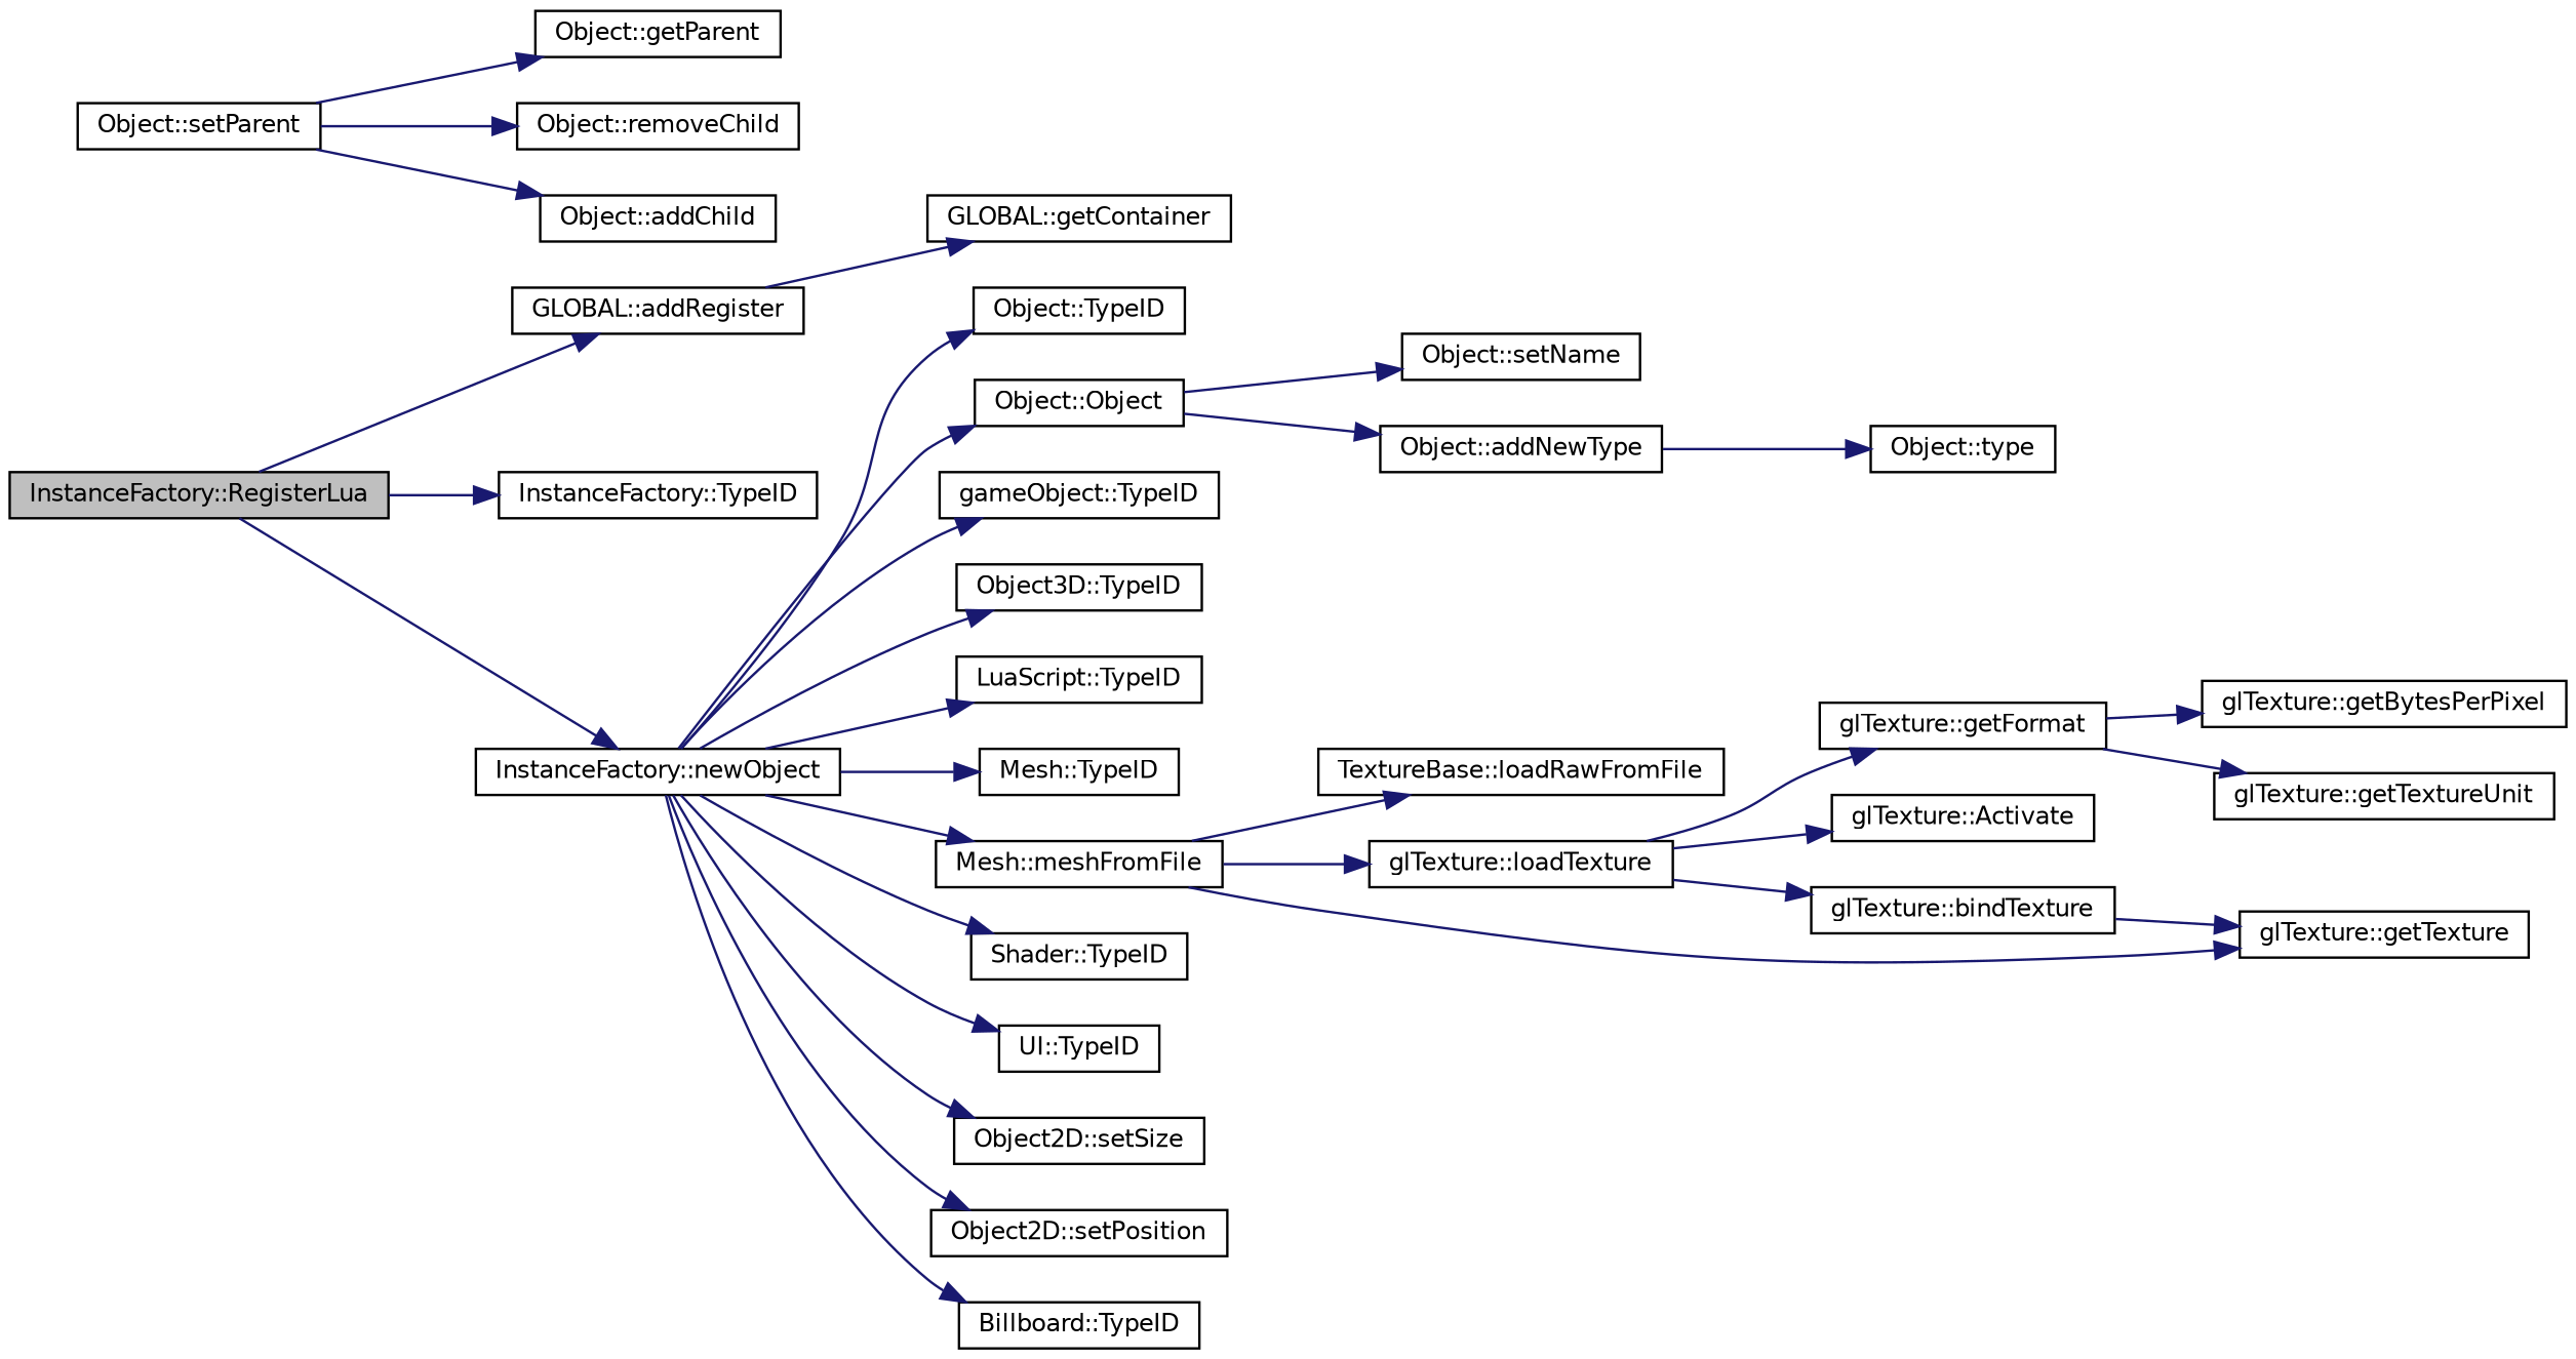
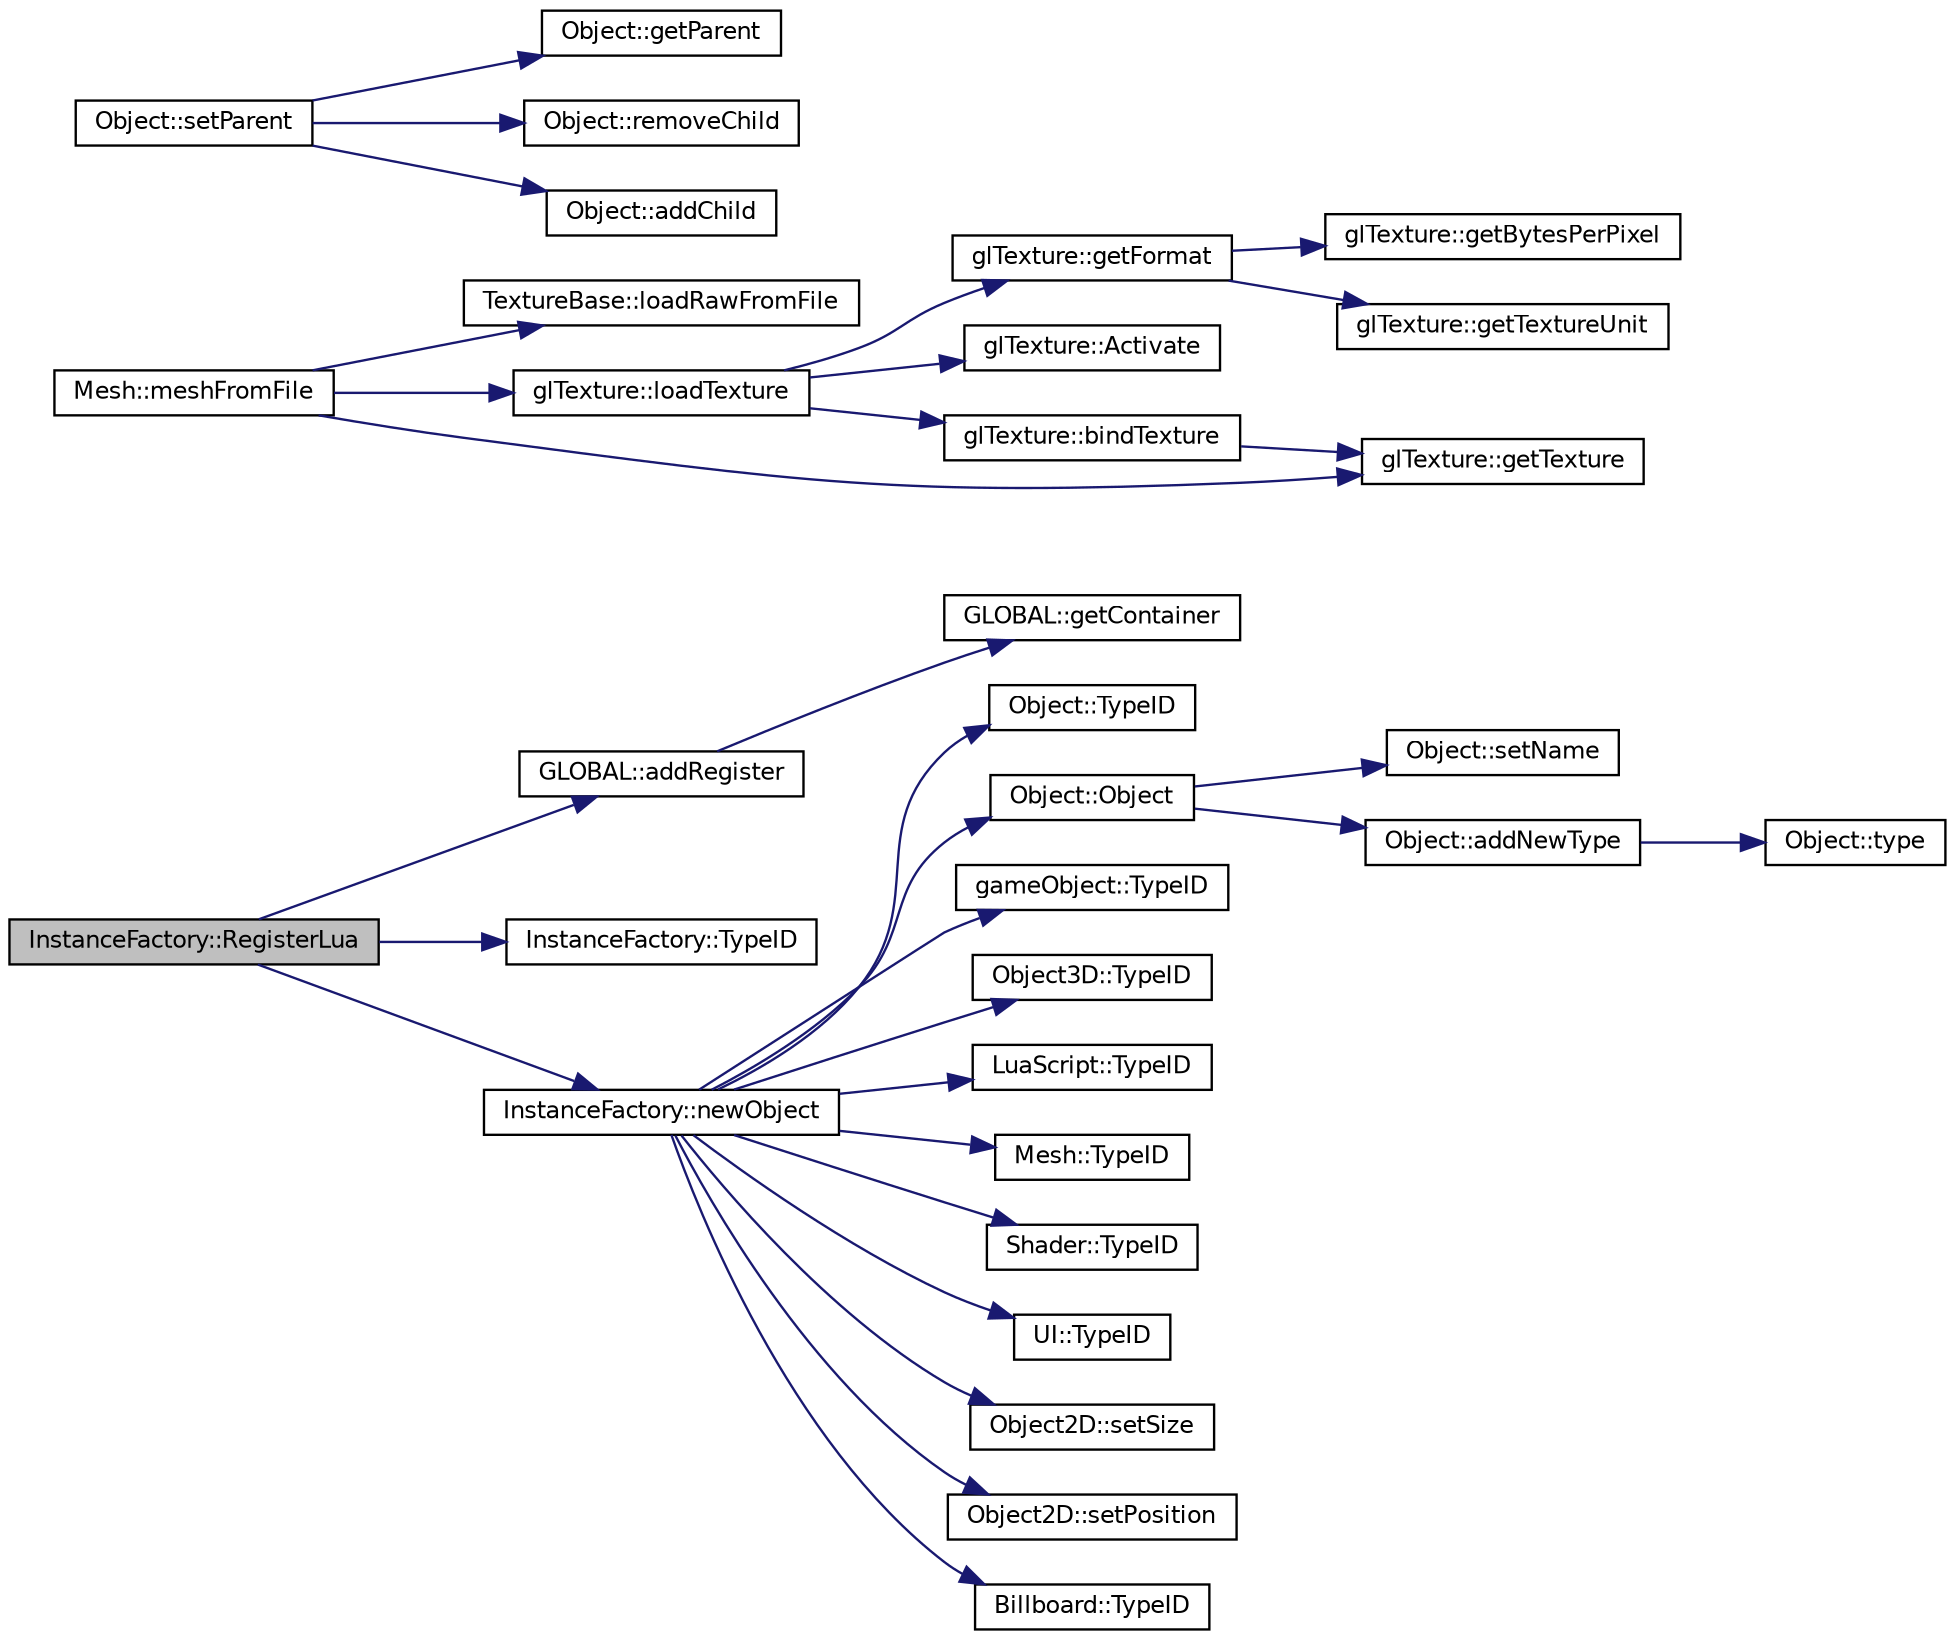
  digraph {
    rankdir=LR
    node [color=black fillcolor=white fontname=Helvetica fontsize=10 shape=record style=filled]
    edge [color=midnightblue fontname=Helvetica fontsize=10 labelfontname=Helvetica labelfontsize=10 style=solid]
    n1 [fillcolor=grey75 fontcolor=black height=0.2 label="InstanceFactory::RegisterLua" width=0.4]
    n2 [height=0.2 label="GLOBAL::addRegister" width=0.4]
    n3 [height=0.2 label="InstanceFactory::TypeID" width=0.4]
    n4 [height=0.2 label="InstanceFactory::newObject" width=0.4]
    n5 [height=0.2 label="GLOBAL::getContainer" width=0.4]
    n6 [height=0.2 label="Object::TypeID" width=0.4]
    n7 [height=0.2 label="Object::Object" width=0.4]
    n8 [height=0.2 label="gameObject::TypeID" width=0.4]
    n9 [height=0.2 label="Object3D::TypeID" width=0.4]
    n10 [height=0.2 label="LuaScript::TypeID" width=0.4]
    n11 [height=0.2 label="Mesh::TypeID" width=0.4]
    n12 [height=0.2 label="Mesh::meshFromFile" width=0.4]
    n13 [height=0.2 label="Shader::TypeID" width=0.4]
    n14 [height=0.2 label="UI::TypeID" width=0.4]
    n15 [height=0.2 label="Object2D::setSize" width=0.4]
    n16 [height=0.2 label="Object2D::setPosition" width=0.4]
    n17 [height=0.2 label="Billboard::TypeID" width=0.4]
    n18 [height=0.2 label="Object::setName" width=0.4]
    n19 [height=0.2 label="Object::addNewType" width=0.4]
    n20 [height=0.2 label="TextureBase::loadRawFromFile" width=0.4]
    n21 [height=0.2 label="glTexture::loadTexture" width=0.4]
    n22 [height=0.2 label="glTexture::getTexture" width=0.4]
    n23 [height=0.2 label="Object::setParent" width=0.4]
    n24 [height=0.2 label="Object::getParent" width=0.4]
    n25 [height=0.2 label="Object::removeChild" width=0.4]
    n26 [height=0.2 label="Object::addChild" width=0.4]
    n27 [height=0.2 label="Object::type" width=0.4]
    n28 [height=0.2 label="glTexture::getFormat" width=0.4]
    n29 [height=0.2 label="glTexture::Activate" width=0.4]
    n30 [height=0.2 label="glTexture::bindTexture" width=0.4]
    n31 [height=0.2 label="glTexture::getBytesPerPixel" width=0.4]
    n32 [height=0.2 label="glTexture::getTextureUnit" width=0.4]
    n1 -> n2
    n1 -> n3
    n1 -> n4
    n2 -> n5
    n4 -> n6
    n4 -> n7
    n4 -> n8
    n4 -> n9
    n4 -> n10
    n4 -> n11
-   n4 -> n12
    n4 -> n13
    n4 -> n14
    n4 -> n15
    n4 -> n16
    n4 -> n17
    n7 -> n18
    n7 -> n19
    n12 -> n20
    n12 -> n21
    n12 -> n22
    n19 -> n27
    n21 -> n28
    n21 -> n29
    n21 -> n30
    n23 -> n24
    n23 -> n25
    n23 -> n26
    n28 -> n31
    n28 -> n32
    n30 -> n22
  }
